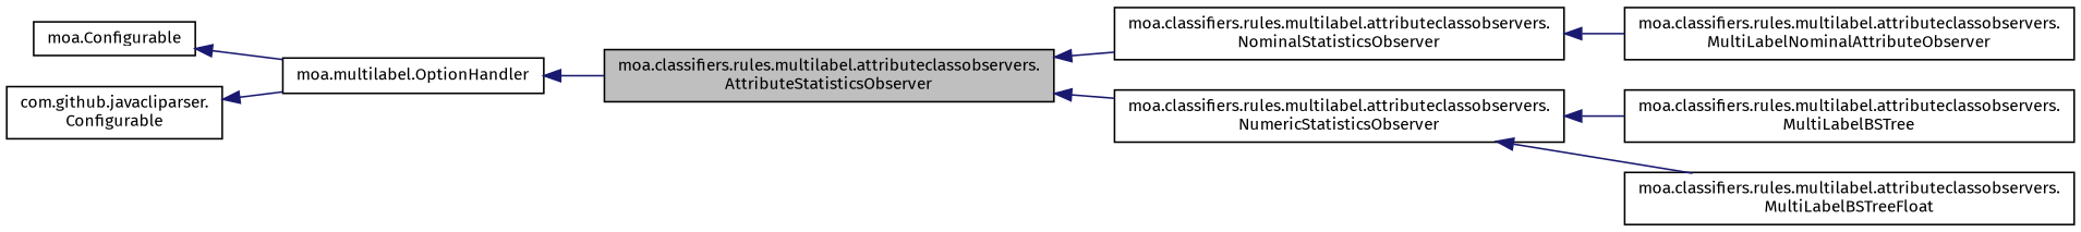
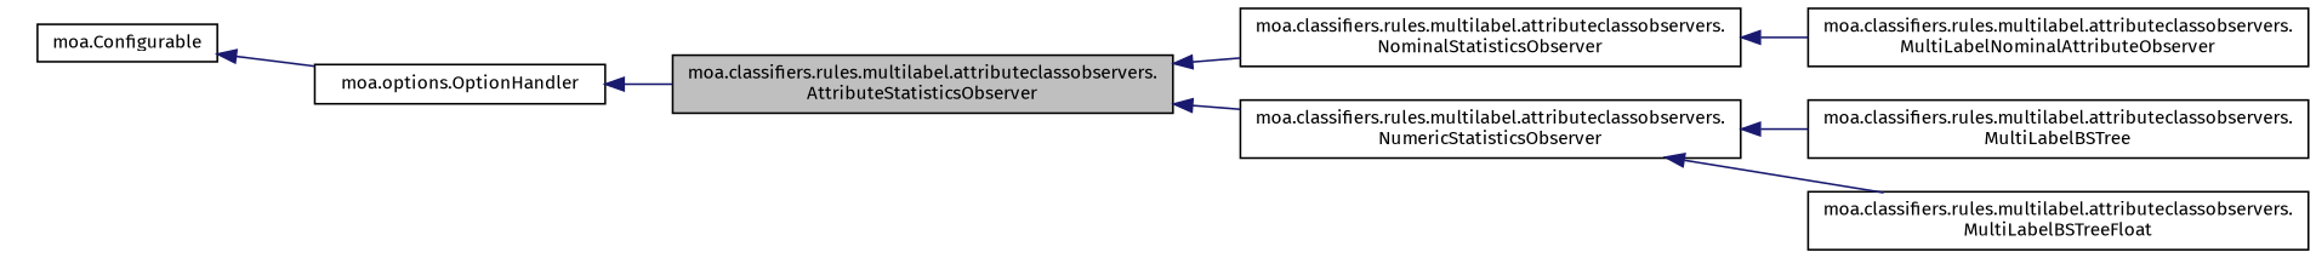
  digraph {
    fontname="Fira Sans"
    rankdir=LR
    node [color=black fillcolor=white fontname="Fira Sans" fontsize=10 shape=record style=filled]
    edge [color=midnightblue dir=back fontname="Fira Sans" fontsize=10 labelfontname=Helvetica labelfontsize=10 style=solid]
    n1 [fillcolor=grey75 fontcolor=black height=0.2 label="moa.classifiers.rules.multilabel.attributeclassobservers.\lAttributeStatisticsObserver" width=0.4]
    n2 [height=0.2 label="moa.classifiers.rules.multilabel.attributeclassobservers.\lNominalStatisticsObserver" width=0.4]
    n3 [height=0.2 label="moa.classifiers.rules.multilabel.attributeclassobservers.\lNumericStatisticsObserver" width=0.4]
    n4 [height=0.2 label="moa.classifiers.rules.multilabel.attributeclassobservers.\lMultiLabelNominalAttributeObserver" width=0.4]
    n5 [height=0.2 label="moa.classifiers.rules.multilabel.attributeclassobservers.\lMultiLabelBSTree" width=0.4]
    n6 [height=0.2 label="moa.classifiers.rules.multilabel.attributeclassobservers.\lMultiLabelBSTreeFloat" width=0.4]
-   n7 [height=0.2 label="moa.multilabel.OptionHandler" width=0.4]
+   n7 [height=0.2 label="moa.options.OptionHandler" width=0.4]
    n8 [height=0.2 label="moa.Configurable" width=0.4]
-   n9 [height=0.2 label="com.github.javacliparser.\lConfigurable" width=0.4]
    n1 -> n2
    n1 -> n3
    n2 -> n4
    n3 -> n5
    n3 -> n6
    n7 -> n1
    n8 -> n7
-   n9 -> n7
  }
